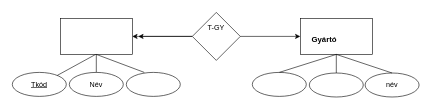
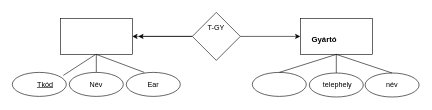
  <mxCell id="0" />
  <mxCell id="1" parent="0" />
  <mxCell id="2" value="" style="rounded=0;whiteSpace=wrap;html=1;" vertex="1" parent="1"><mxGeometry x="100" y="30" width="120" height="60" as="geometry" /></mxCell>
  <mxCell id="3" value="" style="rounded=0;whiteSpace=wrap;html=1;" vertex="1" parent="1"><mxGeometry x="500" y="30" width="120" height="60" as="geometry" /></mxCell>
  <mxCell id="4" value="" style="edgeStyle=orthogonalEdgeStyle;rounded=0;orthogonalLoop=1;jettySize=auto;html=1;" edge="1" parent="1" source="6" target="3"><mxGeometry relative="1" as="geometry" /></mxCell>
  <mxCell id="5" value="" style="edgeStyle=orthogonalEdgeStyle;rounded=0;orthogonalLoop=1;jettySize=auto;html=1;" edge="1" parent="1" source="6" target="2"><mxGeometry relative="1" as="geometry" /></mxCell>
  <mxCell id="6" value="" style="rhombus;whiteSpace=wrap;html=1;" vertex="1" parent="1"><mxGeometry x="320" y="20" width="80" height="80" as="geometry" /></mxCell>
  <mxCell id="7" value="" style="ellipse;whiteSpace=wrap;html=1;" vertex="1" parent="1"><mxGeometry x="20" y="120" width="90" height="40" as="geometry" /></mxCell>
  <mxCell id="8" value="" style="ellipse;whiteSpace=wrap;html=1;" vertex="1" parent="1"><mxGeometry x="115" y="120" width="90" height="40" as="geometry" /></mxCell>
  <mxCell id="9" value="" style="ellipse;whiteSpace=wrap;html=1;" vertex="1" parent="1"><mxGeometry x="210" y="120" width="90" height="40" as="geometry" /></mxCell>
  <mxCell id="10" value="" style="endArrow=none;html=1;rounded=0;" edge="1" parent="1" target="7"><mxGeometry width="50" height="50" relative="1" as="geometry"><mxPoint x="110" y="140" as="sourcePoint" /><mxPoint x="160" y="90" as="targetPoint" /></mxGeometry></mxCell>
  <mxCell id="11" value="T-GY" style="text;html=1;align=center;verticalAlign=middle;whiteSpace=wrap;rounded=0;" vertex="1" parent="1"><mxGeometry x="330" y="30" width="60" height="30" as="geometry" /></mxCell>
  <mxCell id="12" value="&lt;b&gt;&lt;font style=&quot;font-size: 13px;&quot;&gt;Gyártó&lt;/font&gt;&lt;/b&gt;" style="text;html=1;align=center;verticalAlign=middle;whiteSpace=wrap;rounded=0;" vertex="1" parent="1"><mxGeometry x="510" y="50" width="60" height="30" as="geometry" /></mxCell>
- <mxCell id="13" value="&lt;u&gt;Tkód&lt;/u&gt;" style="text;html=1;align=center;verticalAlign=middle;whiteSpace=wrap;rounded=0;" vertex="1" parent="1"><mxGeometry x="35" y="125" width="60" height="30" as="geometry" /></mxCell>
+ <mxCell id="13" value="&lt;u&gt;Tkód&lt;/u&gt;" style="text;html=1;align=center;verticalAlign=middle;whiteSpace=wrap;rounded=0;" vertex="1" parent="1"><mxGeometry x="45" y="125" width="60" height="30" as="geometry" /></mxCell>
  <mxCell id="14" value="Név" style="text;html=1;align=center;verticalAlign=middle;whiteSpace=wrap;rounded=0;" vertex="1" parent="1"><mxGeometry x="130" y="125" width="60" height="30" as="geometry" /></mxCell>
+ <mxCell id="15" value="Ear" style="text;html=1;align=center;verticalAlign=middle;whiteSpace=wrap;rounded=0;" vertex="1" parent="1"><mxGeometry x="225" y="125" width="60" height="30" as="geometry" /></mxCell>
  <mxCell id="16" value="" style="ellipse;whiteSpace=wrap;html=1;" vertex="1" parent="1"><mxGeometry x="608" y="121" width="90" height="40" as="geometry" /></mxCell>
  <mxCell id="17" value="" style="ellipse;whiteSpace=wrap;html=1;" vertex="1" parent="1"><mxGeometry x="515" y="121" width="90" height="40" as="geometry" /></mxCell>
  <mxCell id="18" value="" style="ellipse;whiteSpace=wrap;html=1;" vertex="1" parent="1"><mxGeometry x="420" y="120" width="90" height="40" as="geometry" /></mxCell>
  <mxCell id="19" value="név" style="text;html=1;align=center;verticalAlign=middle;whiteSpace=wrap;rounded=0;" vertex="1" parent="1"><mxGeometry x="623" y="126" width="60" height="30" as="geometry" /></mxCell>
+ <mxCell id="20" value="telephely" style="text;html=1;align=center;verticalAlign=middle;whiteSpace=wrap;rounded=0;" vertex="1" parent="1"><mxGeometry x="532" y="126" width="60" height="30" as="geometry" /></mxCell>
  <mxCell id="21" value="" style="endArrow=none;html=1;rounded=0;exitX=1;exitY=0;exitDx=0;exitDy=0;" edge="1" parent="1" source="13"><mxGeometry relative="1" as="geometry"><mxPoint x="94" y="120" as="sourcePoint" /><mxPoint x="159" y="90" as="targetPoint" /></mxGeometry></mxCell>
  <mxCell id="22" value="" style="endArrow=none;html=1;rounded=0;exitX=0.5;exitY=1;exitDx=0;exitDy=0;entryX=0.333;entryY=0;entryDx=0;entryDy=0;entryPerimeter=0;" edge="1" parent="1" source="2" target="9"><mxGeometry relative="1" as="geometry"><mxPoint x="160" y="110" as="sourcePoint" /><mxPoint x="250" y="110" as="targetPoint" /></mxGeometry></mxCell>
  <mxCell id="23" value="" style="endArrow=none;html=1;rounded=0;exitX=0.5;exitY=1;exitDx=0;exitDy=0;entryX=0.5;entryY=0;entryDx=0;entryDy=0;" edge="1" parent="1" source="2" target="8"><mxGeometry relative="1" as="geometry"><mxPoint x="250" y="150" as="sourcePoint" /><mxPoint x="410" y="150" as="targetPoint" /></mxGeometry></mxCell>
  <mxCell id="24" value="" style="endArrow=none;html=1;rounded=0;entryX=0.5;entryY=1;entryDx=0;entryDy=0;exitX=0.5;exitY=0;exitDx=0;exitDy=0;" edge="1" parent="1" source="18" target="3"><mxGeometry relative="1" as="geometry"><mxPoint x="250" y="150" as="sourcePoint" /><mxPoint x="410" y="150" as="targetPoint" /></mxGeometry></mxCell>
  <mxCell id="25" value="" style="endArrow=classic;html=1;rounded=0;exitX=0;exitY=0.5;exitDx=0;exitDy=0;" edge="1" parent="1" source="6"><mxGeometry width="50" height="50" relative="1" as="geometry"><mxPoint x="310" y="170" as="sourcePoint" /><mxPoint x="230" y="60" as="targetPoint" /></mxGeometry></mxCell>
  <mxCell id="26" value="" style="endArrow=none;html=1;rounded=0;entryX=0.5;entryY=1;entryDx=0;entryDy=0;exitX=0.5;exitY=0;exitDx=0;exitDy=0;" edge="1" parent="1" source="16" target="3"><mxGeometry width="50" height="50" relative="1" as="geometry"><mxPoint x="495" y="230" as="sourcePoint" /><mxPoint x="589" y="190" as="targetPoint" /></mxGeometry></mxCell>
  <mxCell id="27" value="" style="endArrow=none;html=1;rounded=0;entryX=0.5;entryY=0;entryDx=0;entryDy=0;" edge="1" parent="1" target="17"><mxGeometry width="50" height="50" relative="1" as="geometry"><mxPoint x="560" y="90" as="sourcePoint" /><mxPoint x="376" y="-20" as="targetPoint" /></mxGeometry></mxCell>
